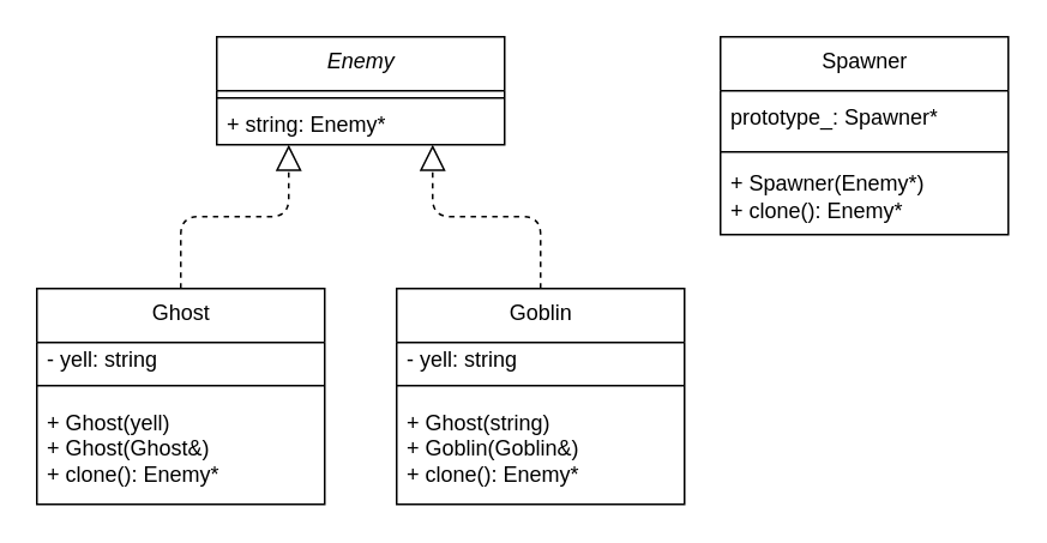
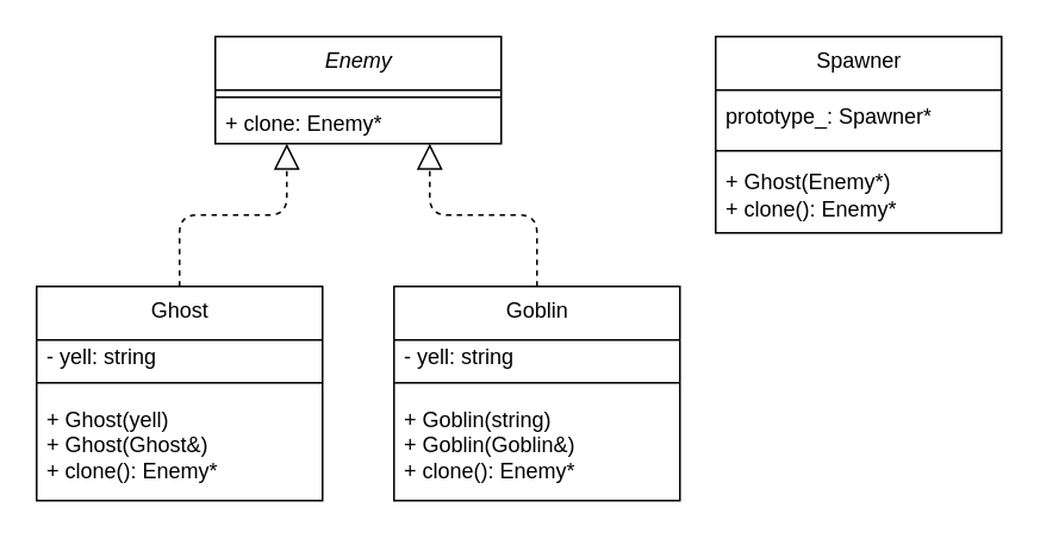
  <mxCell id="0" />
  <mxCell id="1" parent="0" />
  <mxCell id="2" value="Spawner" style="swimlane;fontStyle=0;align=center;verticalAlign=top;childLayout=stackLayout;horizontal=1;startSize=30;horizontalStack=0;resizeParent=1;resizeParentMax=0;resizeLast=0;collapsible=0;marginBottom=0;html=1;" parent="1" vertex="1"><mxGeometry x="400" y="20" width="160" height="110" as="geometry" /></mxCell>
  <mxCell id="3" value="prototype_: Spawner*" style="text;html=1;strokeColor=none;fillColor=none;align=left;verticalAlign=middle;spacingLeft=4;spacingRight=4;overflow=hidden;rotatable=0;points=[[0,0.5],[1,0.5]];portConstraint=eastwest;" parent="2" vertex="1"><mxGeometry y="30" width="160" height="30" as="geometry" /></mxCell>
  <mxCell id="4" value="" style="line;strokeWidth=1;fillColor=none;align=left;verticalAlign=middle;spacingTop=-1;spacingLeft=3;spacingRight=3;rotatable=0;labelPosition=right;points=[];portConstraint=eastwest;" parent="2" vertex="1"><mxGeometry y="60" width="160" height="8" as="geometry" /></mxCell>
- <mxCell id="5" value="+ Spawner(Enemy*)&lt;br&gt;+ clone(): Enemy*" style="text;html=1;strokeColor=none;fillColor=none;align=left;verticalAlign=middle;spacingLeft=4;spacingRight=4;overflow=hidden;rotatable=0;points=[[0,0.5],[1,0.5]];portConstraint=eastwest;" parent="2" vertex="1"><mxGeometry y="68" width="160" height="42" as="geometry" /></mxCell>
+ <mxCell id="5" value="+ Ghost(Enemy*)&lt;br&gt;+ clone(): Enemy*" style="text;html=1;strokeColor=none;fillColor=none;align=left;verticalAlign=middle;spacingLeft=4;spacingRight=4;overflow=hidden;rotatable=0;points=[[0,0.5],[1,0.5]];portConstraint=eastwest;" parent="2" vertex="1"><mxGeometry y="68" width="160" height="42" as="geometry" /></mxCell>
  <mxCell id="6" value="" style="endArrow=block;dashed=1;endFill=0;endSize=12;html=1;exitX=0.5;exitY=0;exitDx=0;exitDy=0;edgeStyle=orthogonalEdgeStyle;" parent="1" source="7" edge="1"><mxGeometry width="160" relative="1" as="geometry"><mxPoint x="90" y="150" as="sourcePoint" /><mxPoint x="160" y="80" as="targetPoint" /><Array as="points"><mxPoint x="100" y="120" /><mxPoint x="160" y="120" /></Array></mxGeometry></mxCell>
  <mxCell id="7" value="Ghost" style="swimlane;fontStyle=0;align=center;verticalAlign=top;childLayout=stackLayout;horizontal=1;startSize=30;horizontalStack=0;resizeParent=1;resizeParentMax=0;resizeLast=0;collapsible=0;marginBottom=0;html=1;" parent="1" vertex="1"><mxGeometry x="20" y="160" width="160" height="120" as="geometry" /></mxCell>
  <mxCell id="8" value="- yell: string" style="text;html=1;strokeColor=none;fillColor=none;align=left;verticalAlign=middle;spacingLeft=4;spacingRight=4;overflow=hidden;rotatable=0;points=[[0,0.5],[1,0.5]];portConstraint=eastwest;" parent="7" vertex="1"><mxGeometry y="30" width="160" height="20" as="geometry" /></mxCell>
  <mxCell id="9" value="" style="line;strokeWidth=1;fillColor=none;align=left;verticalAlign=middle;spacingTop=-1;spacingLeft=3;spacingRight=3;rotatable=0;labelPosition=right;points=[];portConstraint=eastwest;" parent="7" vertex="1"><mxGeometry y="50" width="160" height="8" as="geometry" /></mxCell>
  <mxCell id="10" value="+ Ghost(yell)&lt;br&gt;+ Ghost(Ghost&amp;amp;)&lt;br&gt;+ clone(): Enemy*" style="text;html=1;strokeColor=none;fillColor=none;align=left;verticalAlign=middle;spacingLeft=4;spacingRight=4;overflow=hidden;rotatable=0;points=[[0,0.5],[1,0.5]];portConstraint=eastwest;" parent="7" vertex="1"><mxGeometry y="58" width="160" height="62" as="geometry" /></mxCell>
  <mxCell id="11" value="Goblin" style="swimlane;fontStyle=0;align=center;verticalAlign=top;childLayout=stackLayout;horizontal=1;startSize=30;horizontalStack=0;resizeParent=1;resizeParentMax=0;resizeLast=0;collapsible=0;marginBottom=0;html=1;" parent="1" vertex="1"><mxGeometry x="220" y="160" width="160" height="120" as="geometry" /></mxCell>
  <mxCell id="12" value="- yell: string" style="text;html=1;strokeColor=none;fillColor=none;align=left;verticalAlign=middle;spacingLeft=4;spacingRight=4;overflow=hidden;rotatable=0;points=[[0,0.5],[1,0.5]];portConstraint=eastwest;" parent="11" vertex="1"><mxGeometry y="30" width="160" height="20" as="geometry" /></mxCell>
  <mxCell id="13" value="" style="line;strokeWidth=1;fillColor=none;align=left;verticalAlign=middle;spacingTop=-1;spacingLeft=3;spacingRight=3;rotatable=0;labelPosition=right;points=[];portConstraint=eastwest;" parent="11" vertex="1"><mxGeometry y="50" width="160" height="8" as="geometry" /></mxCell>
- <mxCell id="14" value="+ Ghost(string)&lt;br style=&quot;border-color: var(--border-color);&quot;&gt;+ Goblin(Goblin&amp;amp;)&lt;br style=&quot;border-color: var(--border-color);&quot;&gt;+ clone(): Enemy*" style="text;html=1;strokeColor=none;fillColor=none;align=left;verticalAlign=middle;spacingLeft=4;spacingRight=4;overflow=hidden;rotatable=0;points=[[0,0.5],[1,0.5]];portConstraint=eastwest;" parent="11" vertex="1"><mxGeometry y="58" width="160" height="62" as="geometry" /></mxCell>
+ <mxCell id="14" value="+ Goblin(string)&lt;br style=&quot;border-color: var(--border-color);&quot;&gt;+ Goblin(Goblin&amp;amp;)&lt;br style=&quot;border-color: var(--border-color);&quot;&gt;+ clone(): Enemy*" style="text;html=1;strokeColor=none;fillColor=none;align=left;verticalAlign=middle;spacingLeft=4;spacingRight=4;overflow=hidden;rotatable=0;points=[[0,0.5],[1,0.5]];portConstraint=eastwest;" parent="11" vertex="1"><mxGeometry y="58" width="160" height="62" as="geometry" /></mxCell>
  <mxCell id="15" value="&lt;i&gt;Enemy&lt;/i&gt;" style="swimlane;fontStyle=0;align=center;verticalAlign=top;childLayout=stackLayout;horizontal=1;startSize=30;horizontalStack=0;resizeParent=1;resizeParentMax=0;resizeLast=0;collapsible=0;marginBottom=0;html=1;" parent="1" vertex="1"><mxGeometry x="120" y="20" width="160" height="60" as="geometry" /></mxCell>
  <mxCell id="16" value="" style="line;strokeWidth=1;fillColor=none;align=left;verticalAlign=middle;spacingTop=-1;spacingLeft=3;spacingRight=3;rotatable=0;labelPosition=right;points=[];portConstraint=eastwest;" parent="15" vertex="1"><mxGeometry y="30" width="160" height="8" as="geometry" /></mxCell>
- <mxCell id="17" value="+ string: Enemy*" style="text;html=1;strokeColor=none;fillColor=none;align=left;verticalAlign=middle;spacingLeft=4;spacingRight=4;overflow=hidden;rotatable=0;points=[[0,0.5],[1,0.5]];portConstraint=eastwest;" parent="15" vertex="1"><mxGeometry y="38" width="160" height="22" as="geometry" /></mxCell>
+ <mxCell id="17" value="+ clone: Enemy*" style="text;html=1;strokeColor=none;fillColor=none;align=left;verticalAlign=middle;spacingLeft=4;spacingRight=4;overflow=hidden;rotatable=0;points=[[0,0.5],[1,0.5]];portConstraint=eastwest;" parent="15" vertex="1"><mxGeometry y="38" width="160" height="22" as="geometry" /></mxCell>
  <mxCell id="18" value="" style="endArrow=block;dashed=1;endFill=0;endSize=12;html=1;exitX=0.5;exitY=0;exitDx=0;exitDy=0;edgeStyle=orthogonalEdgeStyle;" edge="1" parent="1" source="11"><mxGeometry width="160" relative="1" as="geometry"><mxPoint x="170" y="160" as="sourcePoint" /><mxPoint x="240" y="80" as="targetPoint" /><Array as="points"><mxPoint x="300" y="120" /><mxPoint x="240" y="120" /></Array></mxGeometry></mxCell>
